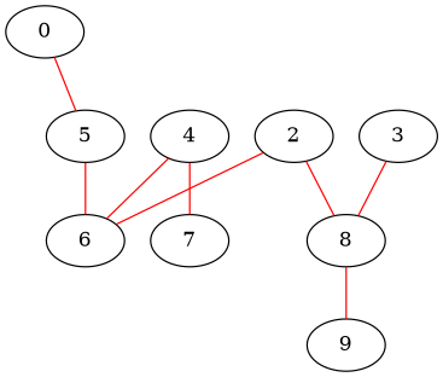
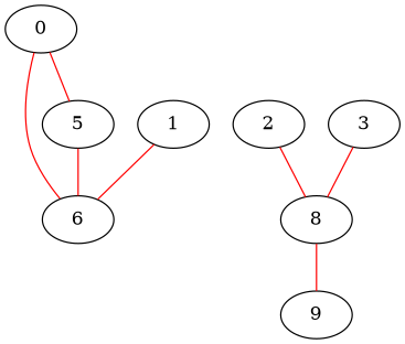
  graph {
    edge [color=red]
    0
    5
    6
-   1 [label=4]
-   7
+   1
    2
    8
    3
    9
    0 -- 5
    5 -- 6
    1 -- 6
-   1 -- 7
-   2 -- 6
+   0 -- 6
    2 -- 8
    8 -- 9
    3 -- 8
  }
